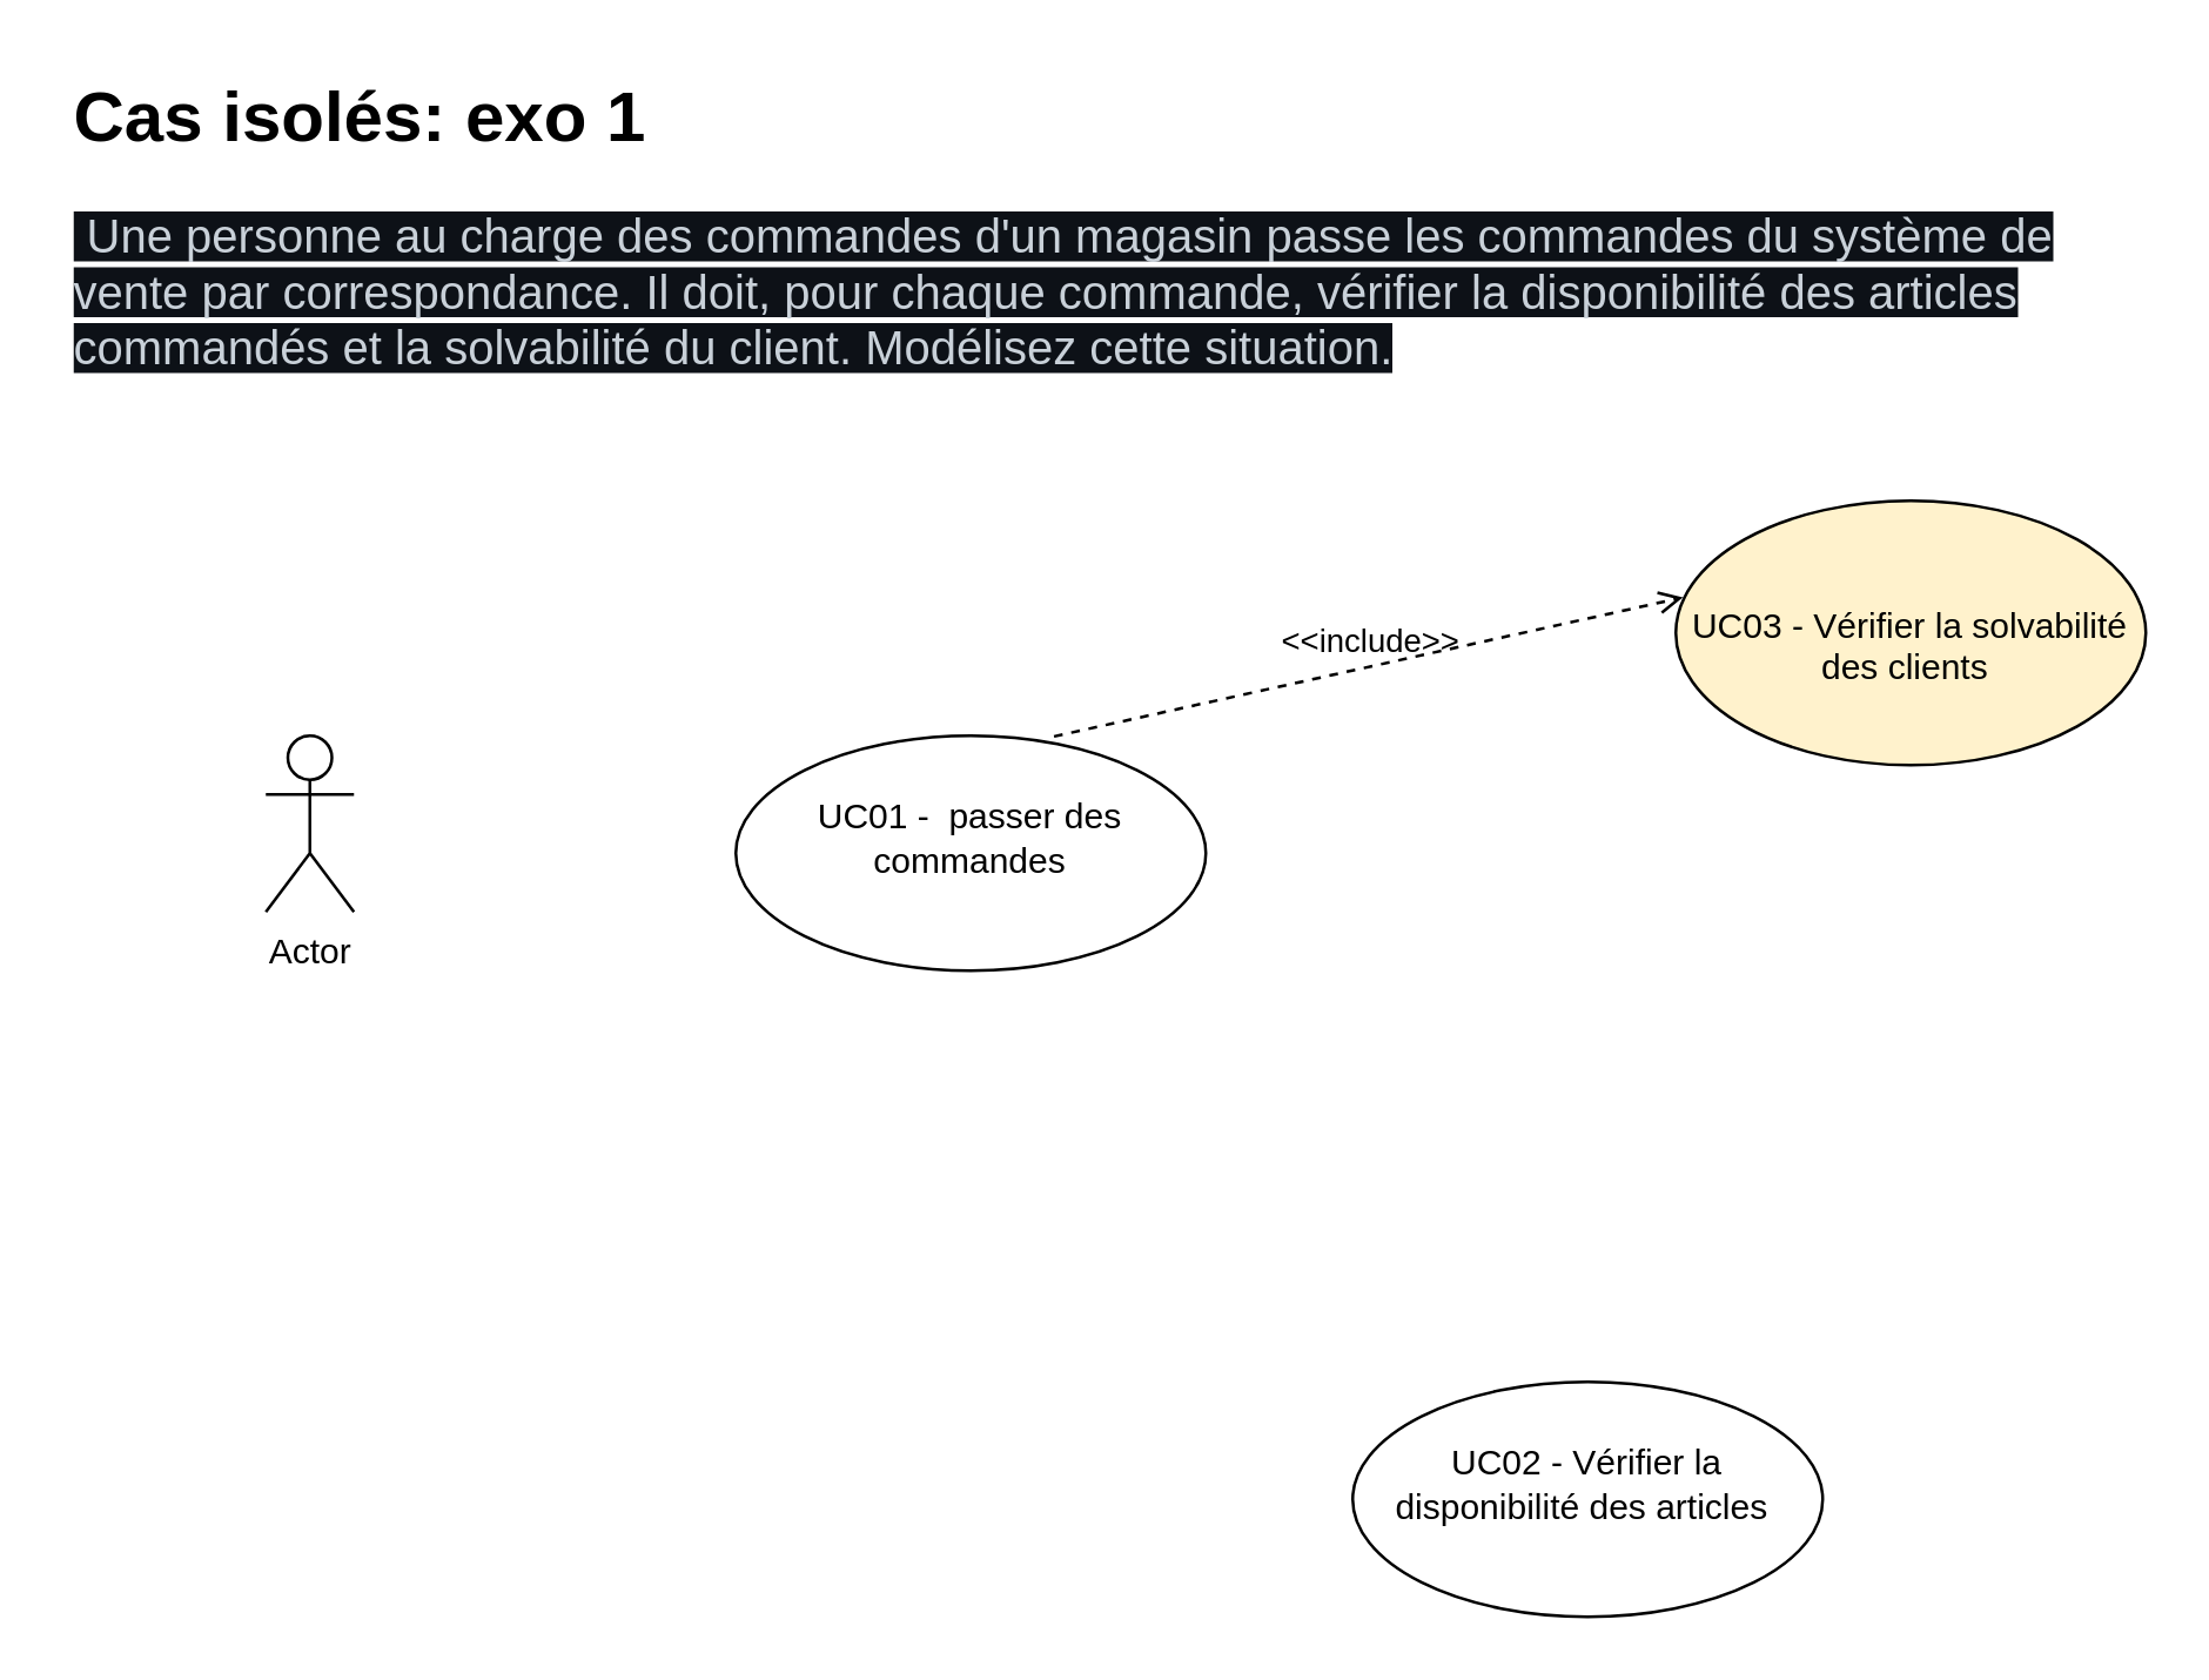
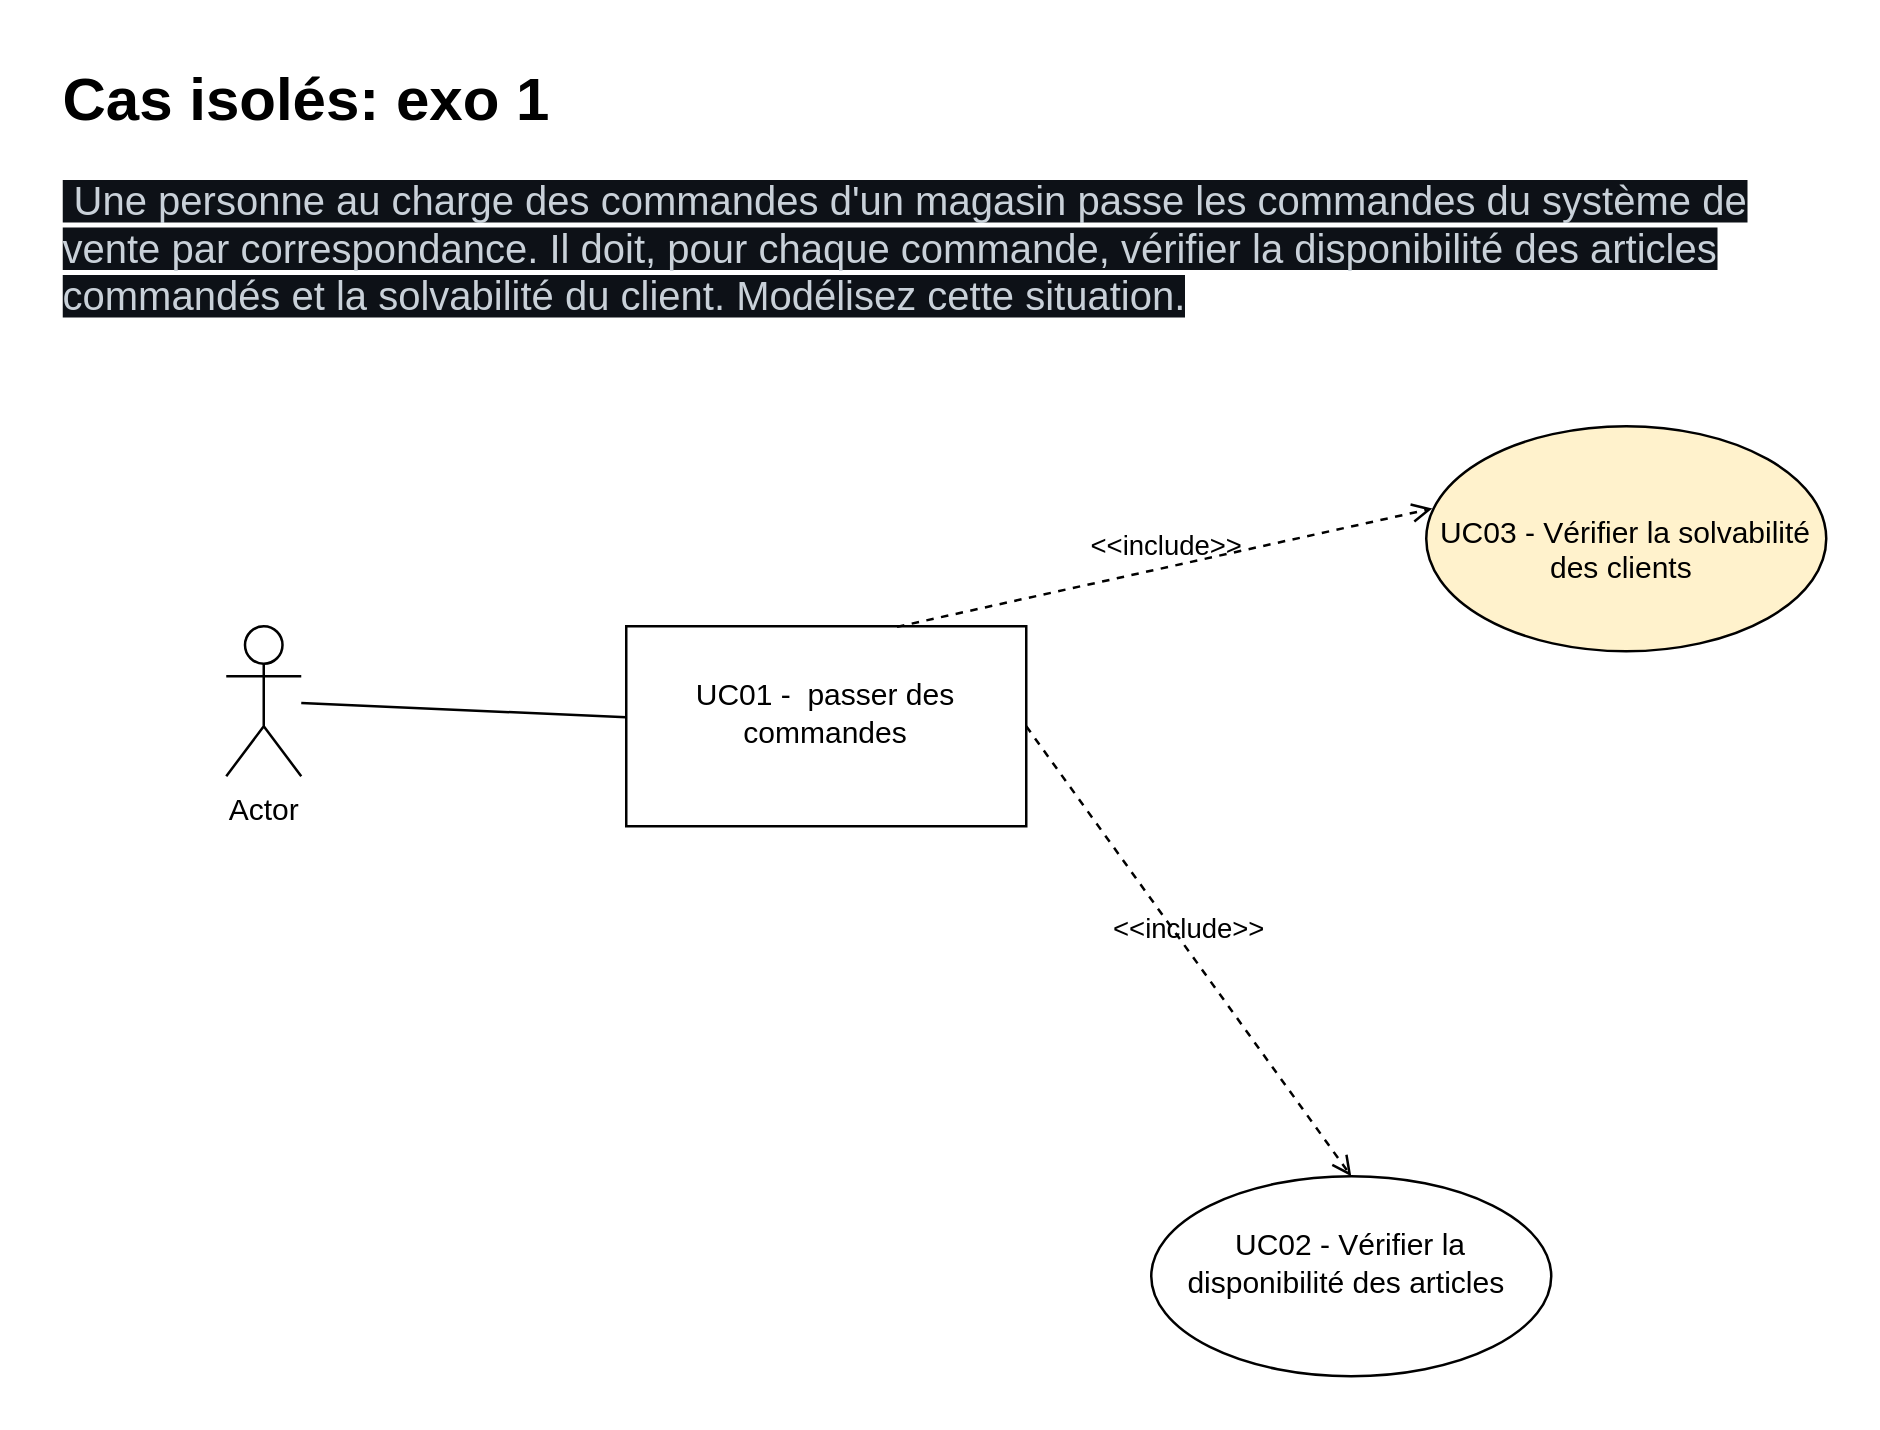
  <mxCell id="0" />
  <mxCell id="1" parent="0" />
+ <mxCell id="2" value="" style="edgeStyle=none;html=1;endArrow=none;endFill=0;" edge="1" parent="1" source="3" target="4"><mxGeometry relative="1" as="geometry" /></mxCell>
  <mxCell id="3" value="Actor" style="shape=umlActor;verticalLabelPosition=bottom;verticalAlign=top;html=1;" vertex="1" parent="1"><mxGeometry x="90" y="250" width="30" height="60" as="geometry" /></mxCell>
- <mxCell id="4" value="&lt;br&gt;UC01 -&amp;nbsp; passer des commandes" style="ellipse;whiteSpace=wrap;html=1;verticalAlign=top;" vertex="1" parent="1"><mxGeometry x="250" y="250" width="160" height="80" as="geometry" /></mxCell>
+ <mxCell id="4" value="&lt;br&gt;UC01 -&amp;nbsp; passer des commandes" style="whiteSpace=wrap;html=1;verticalAlign=top;rounded=0;" vertex="1" parent="1"><mxGeometry x="250" y="250" width="160" height="80" as="geometry" /></mxCell>
  <mxCell id="5" value="&lt;br&gt;UC02 - Vérifier la disponibilité des articles&amp;nbsp;" style="ellipse;whiteSpace=wrap;html=1;verticalAlign=top;" vertex="1" parent="1"><mxGeometry x="460" y="470" width="160" height="80" as="geometry" /></mxCell>
+ <mxCell id="6" value="&amp;lt;&amp;lt;include&amp;gt;&amp;gt;" style="html=1;verticalAlign=bottom;labelBackgroundColor=none;endArrow=open;endFill=0;dashed=1;entryX=0.5;entryY=0;entryDx=0;entryDy=0;exitX=1;exitY=0.5;exitDx=0;exitDy=0;" edge="1" parent="1" source="4" target="5"><mxGeometry width="160" relative="1" as="geometry"><mxPoint x="340" y="320" as="sourcePoint" /><mxPoint x="500" y="320" as="targetPoint" /></mxGeometry></mxCell>
  <mxCell id="7" value="&lt;h1&gt;Cas isolés: exo 1&amp;nbsp;&lt;/h1&gt;&lt;span style=&quot;color: rgb(201 , 209 , 217) ; font-family: , &amp;#34;blinkmacsystemfont&amp;#34; , &amp;#34;segoe ui&amp;#34; , &amp;#34;helvetica&amp;#34; , &amp;#34;arial&amp;#34; , sans-serif , &amp;#34;apple color emoji&amp;#34; , &amp;#34;segoe ui emoji&amp;#34; ; font-size: 16px ; background-color: rgb(13 , 17 , 23)&quot;&gt;&amp;nbsp;Une personne au charge des commandes d'un magasin passe les commandes du système de vente par correspondance. Il doit, pour chaque commande, vérifier la disponibilité des articles commandés et la solvabilité du client. Modélisez cette situation.&lt;br&gt;&lt;/span&gt;" style="text;html=1;strokeColor=none;fillColor=none;spacing=5;spacingTop=-20;whiteSpace=wrap;overflow=hidden;rounded=0;" vertex="1" parent="1"><mxGeometry x="20" y="20" width="690" height="140" as="geometry" /></mxCell>
  <mxCell id="8" value="&lt;br&gt;&lt;br&gt;UC03 - Vérifier la solvabilité des clients&amp;nbsp;" style="ellipse;whiteSpace=wrap;html=1;verticalAlign=top;fillColor=#fff2cc;" vertex="1" parent="1"><mxGeometry x="570" y="170" width="160" height="90" as="geometry" /></mxCell>
  <mxCell id="9" value="&amp;lt;&amp;lt;include&amp;gt;&amp;gt;" style="html=1;verticalAlign=bottom;labelBackgroundColor=none;endArrow=open;endFill=0;dashed=1;entryX=0.015;entryY=0.366;entryDx=0;entryDy=0;entryPerimeter=0;exitX=0.677;exitY=0.003;exitDx=0;exitDy=0;exitPerimeter=0;" edge="1" parent="1" source="4" target="8"><mxGeometry width="160" relative="1" as="geometry"><mxPoint x="360" y="220" as="sourcePoint" /><mxPoint x="520" y="220" as="targetPoint" /></mxGeometry></mxCell>
